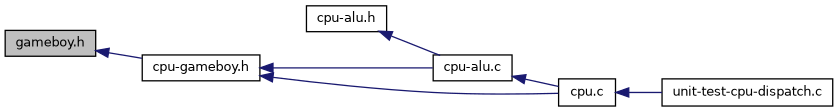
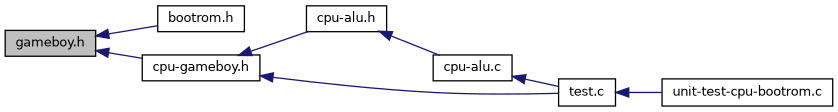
  digraph {
    rankdir=LR
    node [color=black fillcolor=white fontname=Helvetica fontsize=10 shape=record style=filled]
    edge [color=midnightblue dir=back fontname=Helvetica fontsize=10 labelfontname=Helvetica labelfontsize=10 style=solid]
    n1 [fillcolor=grey75 fontcolor=black height=0.2 label="gameboy.h" width=0.4]
+   n2 [height=0.2 label="bootrom.h" width=0.4]
    n3 [height=0.2 label="cpu-gameboy.h" width=0.4]
    n4 [height=0.2 label="cpu-alu.h" width=0.4]
-   n5 [height=0.2 label="cpu.c" width=0.4]
+   n5 [height=0.2 label="test.c" width=0.4]
    n6 [height=0.2 label="cpu-alu.c" width=0.4]
-   n7 [height=0.2 label="unit-test-cpu-dispatch.c" width=0.4]
+   n7 [height=0.2 label="unit-test-cpu-bootrom.c" width=0.4]
+   n1 -> n2
    n1 -> n3
-   n3 -> n6
+   n3 -> n4
    n3 -> n5
    n4 -> n6
    n5 -> n7
    n6 -> n5
  }
